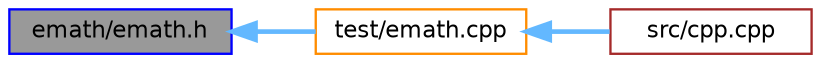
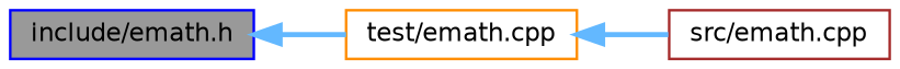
  digraph {
    rankdir=LR
    node [fillcolor=white fontname=Helvetica fontsize=10 shape=box style=filled]
    edge [color=steelblue1 dir=back fontname=Helvetica fontsize=10 labelfontname=Helvetica labelfontsize=10 style=bold]
-   n1 [color=blue fillcolor=grey60 fontcolor=black height=0.2 label="emath/emath.h" width=0.4]
+   n1 [color=blue fillcolor=grey60 fontcolor=black height=0.2 label="include/emath.h" width=0.4]
    n2 [color=darkorange height=0.2 label="test/emath.cpp" width=0.4]
-   n3 [color=brown height=0.2 label="src/cpp.cpp" width=0.4]
+   n3 [color=brown height=0.2 label="src/emath.cpp" width=0.4]
    n1 -> n2
    n2 -> n3
  }
